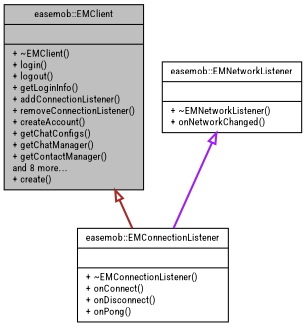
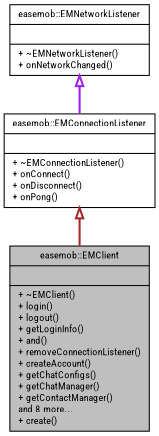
  digraph {
    fontname="Roboto Condensed"
    node [color=black fillcolor=white fontname="Roboto Condensed" fontsize=10 shape=record style=filled]
    edge [arrowtail=onormal dir=back fontname="Roboto Condensed" fontsize=10 labelfontname=Helvetica labelfontsize=10 style=bold]
-   n1 [fillcolor=grey75 fontcolor=black height=0.2 label="{easemob::EMClient\n||+ ~EMClient()\l+ login()\l+ logout()\l+ getLoginInfo()\l+ addConnectionListener()\l+ removeConnectionListener()\l+ createAccount()\l+ getChatConfigs()\l+ getChatManager()\l+ getContactManager()\land 8 more...\l+ create()\l}" width=0.4]
+   n1 [fillcolor=grey75 fontcolor=black height=0.2 label="{easemob::EMClient\n||+ ~EMClient()\l+ login()\l+ logout()\l+ getLoginInfo()\l+ and()\l+ removeConnectionListener()\l+ createAccount()\l+ getChatConfigs()\l+ getChatManager()\l+ getContactManager()\land 8 more...\l+ create()\l}" width=0.4]
    n2 [height=0.2 label="{easemob::EMNetworkListener\n||+ ~EMNetworkListener()\l+ onNetworkChanged()\l}" width=0.4]
    n3 [height=0.2 label="{easemob::EMConnectionListener\n||+ ~EMConnectionListener()\l+ onConnect()\l+ onDisconnect()\l+ onPong()\l}" width=0.4]
    n2 -> n3 [color=purple]
-   n1 -> n3 [color=brown]
+   n3 -> n1 [color=brown]
  }
